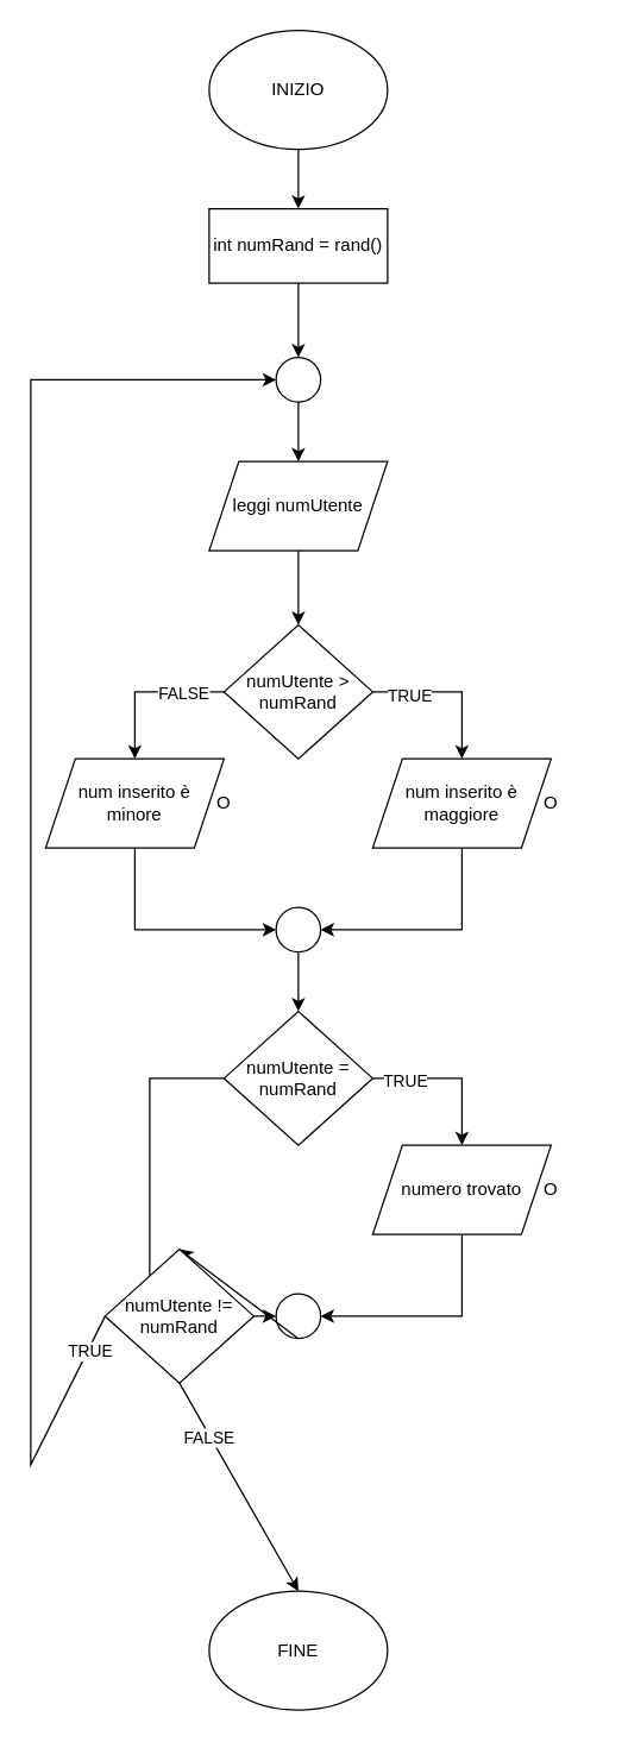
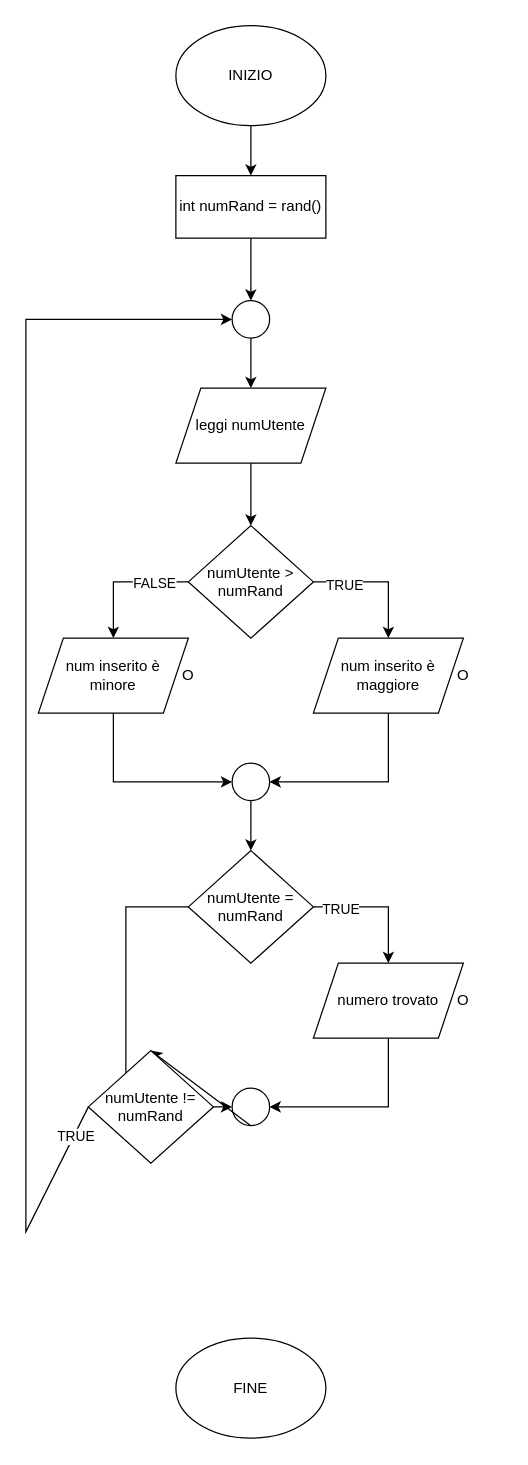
  <mxCell id="0" />
  <mxCell id="1" parent="0" />
  <mxCell id="2" value="INIZIO" style="ellipse;whiteSpace=wrap;html=1;" vertex="1" parent="1"><mxGeometry x="140" y="20" width="120" height="80" as="geometry" /></mxCell>
  <mxCell id="3" value="" style="endArrow=classic;html=1;rounded=0;exitX=0.5;exitY=1;exitDx=0;exitDy=0;entryX=0.5;entryY=0;entryDx=0;entryDy=0;" edge="1" parent="1" source="2" target="5"><mxGeometry width="50" height="50" relative="1" as="geometry"><mxPoint x="200" y="390" as="sourcePoint" /><mxPoint x="200" y="140" as="targetPoint" /></mxGeometry></mxCell>
  <mxCell id="4" value="leggi numUtente" style="shape=parallelogram;perimeter=parallelogramPerimeter;whiteSpace=wrap;html=1;fixedSize=1;" vertex="1" parent="1"><mxGeometry x="140" y="310" width="120" height="60" as="geometry" /></mxCell>
  <mxCell id="5" value="int numRand = rand()" style="rounded=0;whiteSpace=wrap;html=1;" vertex="1" parent="1"><mxGeometry x="140" y="140" width="120" height="50" as="geometry" /></mxCell>
  <mxCell id="6" value="" style="endArrow=classic;html=1;rounded=0;exitX=0.5;exitY=1;exitDx=0;exitDy=0;entryX=0.5;entryY=0;entryDx=0;entryDy=0;" edge="1" parent="1" source="5" target="7"><mxGeometry width="50" height="50" relative="1" as="geometry"><mxPoint x="200" y="390" as="sourcePoint" /><mxPoint x="200" y="250" as="targetPoint" /></mxGeometry></mxCell>
  <mxCell id="7" value="" style="ellipse;whiteSpace=wrap;html=1;aspect=fixed;" vertex="1" parent="1"><mxGeometry x="185" y="240" width="30" height="30" as="geometry" /></mxCell>
  <mxCell id="8" value="" style="endArrow=classic;html=1;rounded=0;exitX=0.5;exitY=1;exitDx=0;exitDy=0;entryX=0.5;entryY=0;entryDx=0;entryDy=0;" edge="1" parent="1" source="7" target="4"><mxGeometry width="50" height="50" relative="1" as="geometry"><mxPoint x="200" y="390" as="sourcePoint" /><mxPoint x="200" y="300" as="targetPoint" /></mxGeometry></mxCell>
  <mxCell id="9" value="numUtente &amp;gt; numRand" style="rhombus;whiteSpace=wrap;html=1;" vertex="1" parent="1"><mxGeometry x="150" y="420" width="100" height="90" as="geometry" /></mxCell>
  <mxCell id="10" value="" style="endArrow=classic;html=1;rounded=0;exitX=0.5;exitY=1;exitDx=0;exitDy=0;entryX=0.5;entryY=0;entryDx=0;entryDy=0;" edge="1" parent="1" source="4" target="9"><mxGeometry width="50" height="50" relative="1" as="geometry"><mxPoint x="200" y="490" as="sourcePoint" /><mxPoint x="250" y="440" as="targetPoint" /></mxGeometry></mxCell>
  <mxCell id="11" value="" style="endArrow=classic;html=1;rounded=0;exitX=1;exitY=0.5;exitDx=0;exitDy=0;entryX=0.5;entryY=0;entryDx=0;entryDy=0;" edge="1" parent="1" source="9" target="13"><mxGeometry width="50" height="50" relative="1" as="geometry"><mxPoint x="200" y="490" as="sourcePoint" /><mxPoint x="350" y="470" as="targetPoint" /><Array as="points"><mxPoint x="310" y="465" /></Array></mxGeometry></mxCell>
  <mxCell id="12" value="TRUE" style="edgeLabel;html=1;align=center;verticalAlign=middle;resizable=0;points=[];" vertex="1" connectable="0" parent="11"><mxGeometry x="-0.542" y="-2" relative="1" as="geometry"><mxPoint as="offset" /></mxGeometry></mxCell>
  <mxCell id="13" value="num inserito è maggiore" style="shape=parallelogram;perimeter=parallelogramPerimeter;whiteSpace=wrap;html=1;fixedSize=1;" vertex="1" parent="1"><mxGeometry x="250" y="510" width="120" height="60" as="geometry" /></mxCell>
  <mxCell id="14" value="O" style="text;html=1;strokeColor=none;fillColor=none;align=center;verticalAlign=middle;whiteSpace=wrap;rounded=0;" vertex="1" parent="1"><mxGeometry x="340" y="525" width="60" height="30" as="geometry" /></mxCell>
  <mxCell id="15" value="" style="endArrow=classic;html=1;rounded=0;exitX=0.5;exitY=1;exitDx=0;exitDy=0;entryX=1;entryY=0.5;entryDx=0;entryDy=0;" edge="1" parent="1" source="13" target="20"><mxGeometry width="50" height="50" relative="1" as="geometry"><mxPoint x="200" y="580" as="sourcePoint" /><mxPoint x="310" y="620" as="targetPoint" /><Array as="points"><mxPoint x="310" y="625" /></Array></mxGeometry></mxCell>
  <mxCell id="16" value="" style="endArrow=classic;html=1;rounded=0;exitX=0;exitY=0.5;exitDx=0;exitDy=0;entryX=0.5;entryY=0;entryDx=0;entryDy=0;" edge="1" parent="1" source="9" target="18"><mxGeometry width="50" height="50" relative="1" as="geometry"><mxPoint x="200" y="580" as="sourcePoint" /><mxPoint x="60" y="480" as="targetPoint" /><Array as="points"><mxPoint x="90" y="465" /></Array></mxGeometry></mxCell>
  <mxCell id="17" value="FALSE" style="edgeLabel;html=1;align=center;verticalAlign=middle;resizable=0;points=[];" vertex="1" connectable="0" parent="16"><mxGeometry x="-0.467" relative="1" as="geometry"><mxPoint as="offset" /></mxGeometry></mxCell>
  <mxCell id="18" value="num inserito è &lt;br&gt;minore" style="shape=parallelogram;perimeter=parallelogramPerimeter;whiteSpace=wrap;html=1;fixedSize=1;" vertex="1" parent="1"><mxGeometry x="30" y="510" width="120" height="60" as="geometry" /></mxCell>
  <mxCell id="19" value="" style="endArrow=classic;html=1;rounded=0;exitX=0.5;exitY=1;exitDx=0;exitDy=0;entryX=0;entryY=0.5;entryDx=0;entryDy=0;" edge="1" parent="1" source="18" target="20"><mxGeometry width="50" height="50" relative="1" as="geometry"><mxPoint x="200" y="670" as="sourcePoint" /><mxPoint x="250" y="620" as="targetPoint" /><Array as="points"><mxPoint x="90" y="625" /></Array></mxGeometry></mxCell>
  <mxCell id="20" value="" style="ellipse;whiteSpace=wrap;html=1;aspect=fixed;" vertex="1" parent="1"><mxGeometry x="185" y="610" width="30" height="30" as="geometry" /></mxCell>
  <mxCell id="21" value="" style="endArrow=classic;html=1;rounded=0;exitX=0.5;exitY=1;exitDx=0;exitDy=0;entryX=0.5;entryY=0;entryDx=0;entryDy=0;" edge="1" parent="1" source="20" target="22"><mxGeometry width="50" height="50" relative="1" as="geometry"><mxPoint x="210" y="750" as="sourcePoint" /><mxPoint x="200" y="720" as="targetPoint" /></mxGeometry></mxCell>
  <mxCell id="22" value="numUtente = numRand" style="rhombus;whiteSpace=wrap;html=1;" vertex="1" parent="1"><mxGeometry x="150" y="680" width="100" height="90" as="geometry" /></mxCell>
  <mxCell id="23" value="" style="endArrow=classic;html=1;rounded=0;exitX=1;exitY=0.5;exitDx=0;exitDy=0;entryX=0.5;entryY=0;entryDx=0;entryDy=0;" edge="1" parent="1" source="22" target="25"><mxGeometry width="50" height="50" relative="1" as="geometry"><mxPoint x="260" y="800" as="sourcePoint" /><mxPoint x="380" y="730" as="targetPoint" /><Array as="points"><mxPoint x="310" y="725" /></Array></mxGeometry></mxCell>
  <mxCell id="24" value="TRUE" style="edgeLabel;html=1;align=center;verticalAlign=middle;resizable=0;points=[];" vertex="1" connectable="0" parent="23"><mxGeometry x="-0.599" y="-1" relative="1" as="geometry"><mxPoint as="offset" /></mxGeometry></mxCell>
  <mxCell id="25" value="numero trovato" style="shape=parallelogram;perimeter=parallelogramPerimeter;whiteSpace=wrap;html=1;fixedSize=1;" vertex="1" parent="1"><mxGeometry x="250" y="770" width="120" height="60" as="geometry" /></mxCell>
  <mxCell id="26" value="O" style="text;html=1;strokeColor=none;fillColor=none;align=center;verticalAlign=middle;whiteSpace=wrap;rounded=0;" vertex="1" parent="1"><mxGeometry x="120" y="525" width="60" height="30" as="geometry" /></mxCell>
  <mxCell id="27" value="O" style="text;html=1;strokeColor=none;fillColor=none;align=center;verticalAlign=middle;whiteSpace=wrap;rounded=0;" vertex="1" parent="1"><mxGeometry x="340" y="785" width="60" height="30" as="geometry" /></mxCell>
  <mxCell id="28" value="" style="endArrow=classic;html=1;rounded=0;exitX=0.5;exitY=1;exitDx=0;exitDy=0;entryX=1;entryY=0.5;entryDx=0;entryDy=0;" edge="1" parent="1" source="25" target="29"><mxGeometry width="50" height="50" relative="1" as="geometry"><mxPoint x="200" y="770" as="sourcePoint" /><mxPoint x="300" y="900" as="targetPoint" /><Array as="points"><mxPoint x="310" y="885" /></Array></mxGeometry></mxCell>
  <mxCell id="29" value="" style="ellipse;whiteSpace=wrap;html=1;aspect=fixed;" vertex="1" parent="1"><mxGeometry x="185" y="870" width="30" height="30" as="geometry" /></mxCell>
  <mxCell id="30" value="" style="endArrow=classic;html=1;rounded=0;exitX=0;exitY=0.5;exitDx=0;exitDy=0;entryX=0;entryY=0.5;entryDx=0;entryDy=0;" edge="1" parent="1" source="22" target="29"><mxGeometry width="50" height="50" relative="1" as="geometry"><mxPoint x="200" y="770" as="sourcePoint" /><mxPoint x="250" y="720" as="targetPoint" /><Array as="points"><mxPoint x="100" y="725" /><mxPoint x="100" y="885" /></Array></mxGeometry></mxCell>
  <mxCell id="31" value="" style="endArrow=classic;html=1;rounded=0;exitX=0.5;exitY=1;exitDx=0;exitDy=0;entryX=0.5;entryY=0;entryDx=0;entryDy=0;" edge="1" parent="1" source="29" target="32"><mxGeometry width="50" height="50" relative="1" as="geometry"><mxPoint x="200" y="870" as="sourcePoint" /><mxPoint x="200" y="960" as="targetPoint" /></mxGeometry></mxCell>
  <mxCell id="32" value="numUtente != numRand" style="rhombus;whiteSpace=wrap;html=1;" vertex="1" parent="1"><mxGeometry x="70" y="840" width="100" height="90" as="geometry" /></mxCell>
  <mxCell id="33" value="" style="endArrow=classic;html=1;rounded=0;exitX=0;exitY=0.5;exitDx=0;exitDy=0;entryX=0;entryY=0.5;entryDx=0;entryDy=0;" edge="1" parent="1" source="32" target="7"><mxGeometry width="50" height="50" relative="1" as="geometry"><mxPoint x="200" y="860" as="sourcePoint" /><mxPoint x="70" y="240" as="targetPoint" /><Array as="points"><mxPoint x="20" y="985" /><mxPoint x="20" y="255" /></Array></mxGeometry></mxCell>
  <mxCell id="34" value="TRUE" style="edgeLabel;html=1;align=center;verticalAlign=middle;resizable=0;points=[];" vertex="1" connectable="0" parent="33"><mxGeometry x="-0.949" y="1" relative="1" as="geometry"><mxPoint as="offset" /></mxGeometry></mxCell>
- <mxCell id="35" value="" style="endArrow=classic;html=1;rounded=0;exitX=0.5;exitY=1;exitDx=0;exitDy=0;entryX=0.5;entryY=0;entryDx=0;entryDy=0;" edge="1" parent="1" source="32" target="37"><mxGeometry width="50" height="50" relative="1" as="geometry"><mxPoint x="200" y="960" as="sourcePoint" /><mxPoint x="210" y="1100" as="targetPoint" /></mxGeometry></mxCell>
- <mxCell id="36" value="FALSE" style="edgeLabel;html=1;align=center;verticalAlign=middle;resizable=0;points=[];" vertex="1" connectable="0" parent="35"><mxGeometry x="-0.488" y="-1" relative="1" as="geometry"><mxPoint as="offset" /></mxGeometry></mxCell>
  <mxCell id="37" value="FINE" style="ellipse;whiteSpace=wrap;html=1;" vertex="1" parent="1"><mxGeometry x="140" y="1070" width="120" height="80" as="geometry" /></mxCell>
